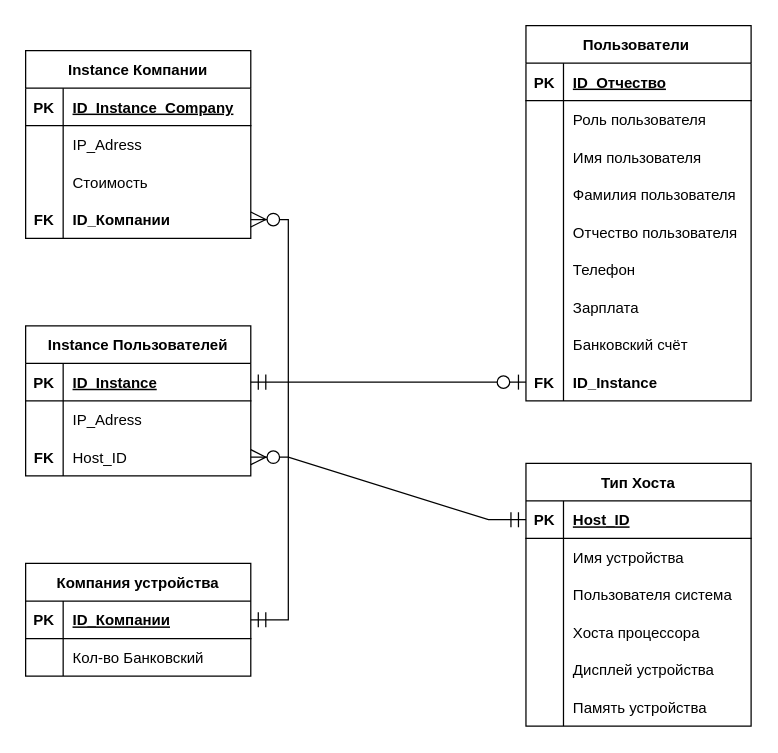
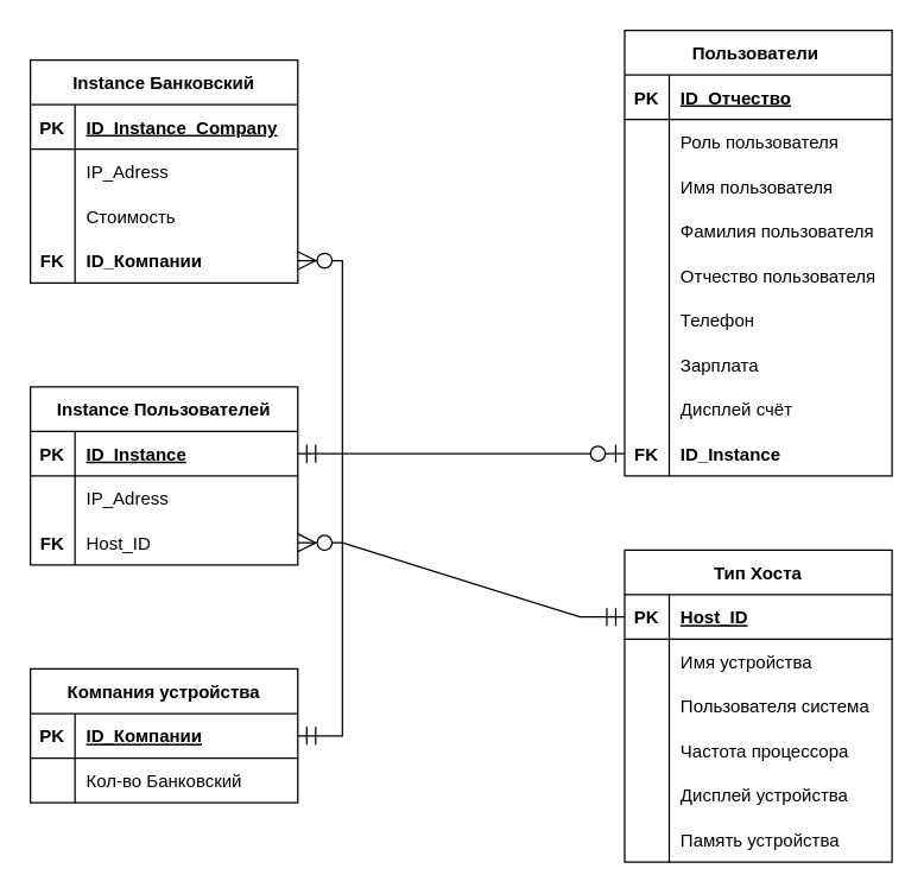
  <mxCell id="0" />
  <mxCell id="1" parent="0" />
  <mxCell id="2" value="Пользователи " style="shape=table;startSize=30;container=1;collapsible=1;childLayout=tableLayout;fixedRows=1;rowLines=0;fontStyle=1;align=center;resizeLast=1;" vertex="1" parent="1"><mxGeometry x="420" y="20" width="180" height="300" as="geometry" /></mxCell>
  <mxCell id="3" value="" style="shape=tableRow;horizontal=0;startSize=0;swimlaneHead=0;swimlaneBody=0;fillColor=none;collapsible=0;dropTarget=0;points=[[0,0.5],[1,0.5]];portConstraint=eastwest;top=0;left=0;right=0;bottom=1;" vertex="1" parent="2"><mxGeometry y="30" width="180" height="30" as="geometry" /></mxCell>
  <mxCell id="4" value="PK" style="shape=partialRectangle;connectable=0;fillColor=none;top=0;left=0;bottom=0;right=0;fontStyle=1;overflow=hidden;" vertex="1" parent="3"><mxGeometry width="30" height="30" as="geometry"><mxRectangle width="30" height="30" as="alternateBounds" /></mxGeometry></mxCell>
  <mxCell id="5" value="ID_Отчество" style="shape=partialRectangle;connectable=0;fillColor=none;top=0;left=0;bottom=0;right=0;align=left;spacingLeft=6;fontStyle=5;overflow=hidden;" vertex="1" parent="3"><mxGeometry x="30" width="150" height="30" as="geometry"><mxRectangle width="150" height="30" as="alternateBounds" /></mxGeometry></mxCell>
  <mxCell id="6" value="" style="shape=tableRow;horizontal=0;startSize=0;swimlaneHead=0;swimlaneBody=0;fillColor=none;collapsible=0;dropTarget=0;points=[[0,0.5],[1,0.5]];portConstraint=eastwest;top=0;left=0;right=0;bottom=0;" vertex="1" parent="2"><mxGeometry y="60" width="180" height="30" as="geometry" /></mxCell>
  <mxCell id="7" value="" style="shape=partialRectangle;connectable=0;fillColor=none;top=0;left=0;bottom=0;right=0;editable=1;overflow=hidden;" vertex="1" parent="6"><mxGeometry width="30" height="30" as="geometry"><mxRectangle width="30" height="30" as="alternateBounds" /></mxGeometry></mxCell>
  <mxCell id="8" value="Роль пользователя" style="shape=partialRectangle;connectable=0;fillColor=none;top=0;left=0;bottom=0;right=0;align=left;spacingLeft=6;overflow=hidden;" vertex="1" parent="6"><mxGeometry x="30" width="150" height="30" as="geometry"><mxRectangle width="150" height="30" as="alternateBounds" /></mxGeometry></mxCell>
  <mxCell id="9" value="" style="shape=tableRow;horizontal=0;startSize=0;swimlaneHead=0;swimlaneBody=0;fillColor=none;collapsible=0;dropTarget=0;points=[[0,0.5],[1,0.5]];portConstraint=eastwest;top=0;left=0;right=0;bottom=0;" vertex="1" parent="2"><mxGeometry y="90" width="180" height="30" as="geometry" /></mxCell>
  <mxCell id="10" value="" style="shape=partialRectangle;connectable=0;fillColor=none;top=0;left=0;bottom=0;right=0;editable=1;overflow=hidden;" vertex="1" parent="9"><mxGeometry width="30" height="30" as="geometry"><mxRectangle width="30" height="30" as="alternateBounds" /></mxGeometry></mxCell>
  <mxCell id="11" value="Имя пользователя" style="shape=partialRectangle;connectable=0;fillColor=none;top=0;left=0;bottom=0;right=0;align=left;spacingLeft=6;overflow=hidden;" vertex="1" parent="9"><mxGeometry x="30" width="150" height="30" as="geometry"><mxRectangle width="150" height="30" as="alternateBounds" /></mxGeometry></mxCell>
  <mxCell id="12" value="" style="shape=tableRow;horizontal=0;startSize=0;swimlaneHead=0;swimlaneBody=0;fillColor=none;collapsible=0;dropTarget=0;points=[[0,0.5],[1,0.5]];portConstraint=eastwest;top=0;left=0;right=0;bottom=0;" vertex="1" parent="2"><mxGeometry y="120" width="180" height="30" as="geometry" /></mxCell>
  <mxCell id="13" value="" style="shape=partialRectangle;connectable=0;fillColor=none;top=0;left=0;bottom=0;right=0;editable=1;overflow=hidden;" vertex="1" parent="12"><mxGeometry width="30" height="30" as="geometry"><mxRectangle width="30" height="30" as="alternateBounds" /></mxGeometry></mxCell>
  <mxCell id="14" value="Фамилия пользователя" style="shape=partialRectangle;connectable=0;fillColor=none;top=0;left=0;bottom=0;right=0;align=left;spacingLeft=6;overflow=hidden;" vertex="1" parent="12"><mxGeometry x="30" width="150" height="30" as="geometry"><mxRectangle width="150" height="30" as="alternateBounds" /></mxGeometry></mxCell>
  <mxCell id="15" value="" style="shape=tableRow;horizontal=0;startSize=0;swimlaneHead=0;swimlaneBody=0;fillColor=none;collapsible=0;dropTarget=0;points=[[0,0.5],[1,0.5]];portConstraint=eastwest;top=0;left=0;right=0;bottom=0;" vertex="1" parent="2"><mxGeometry y="150" width="180" height="30" as="geometry" /></mxCell>
  <mxCell id="16" value="" style="shape=partialRectangle;connectable=0;fillColor=none;top=0;left=0;bottom=0;right=0;editable=1;overflow=hidden;" vertex="1" parent="15"><mxGeometry width="30" height="30" as="geometry"><mxRectangle width="30" height="30" as="alternateBounds" /></mxGeometry></mxCell>
  <mxCell id="17" value="Отчество пользователя" style="shape=partialRectangle;connectable=0;fillColor=none;top=0;left=0;bottom=0;right=0;align=left;spacingLeft=6;overflow=hidden;" vertex="1" parent="15"><mxGeometry x="30" width="150" height="30" as="geometry"><mxRectangle width="150" height="30" as="alternateBounds" /></mxGeometry></mxCell>
  <mxCell id="18" value="" style="shape=tableRow;horizontal=0;startSize=0;swimlaneHead=0;swimlaneBody=0;fillColor=none;collapsible=0;dropTarget=0;points=[[0,0.5],[1,0.5]];portConstraint=eastwest;top=0;left=0;right=0;bottom=0;" vertex="1" parent="2"><mxGeometry y="180" width="180" height="30" as="geometry" /></mxCell>
  <mxCell id="19" value="" style="shape=partialRectangle;connectable=0;fillColor=none;top=0;left=0;bottom=0;right=0;editable=1;overflow=hidden;" vertex="1" parent="18"><mxGeometry width="30" height="30" as="geometry"><mxRectangle width="30" height="30" as="alternateBounds" /></mxGeometry></mxCell>
  <mxCell id="20" value="Телефон" style="shape=partialRectangle;connectable=0;fillColor=none;top=0;left=0;bottom=0;right=0;align=left;spacingLeft=6;overflow=hidden;" vertex="1" parent="18"><mxGeometry x="30" width="150" height="30" as="geometry"><mxRectangle width="150" height="30" as="alternateBounds" /></mxGeometry></mxCell>
  <mxCell id="21" value="" style="shape=tableRow;horizontal=0;startSize=0;swimlaneHead=0;swimlaneBody=0;fillColor=none;collapsible=0;dropTarget=0;points=[[0,0.5],[1,0.5]];portConstraint=eastwest;top=0;left=0;right=0;bottom=0;" vertex="1" parent="2"><mxGeometry y="210" width="180" height="30" as="geometry" /></mxCell>
  <mxCell id="22" value="" style="shape=partialRectangle;connectable=0;fillColor=none;top=0;left=0;bottom=0;right=0;editable=1;overflow=hidden;fontStyle=1" vertex="1" parent="21"><mxGeometry width="30" height="30" as="geometry"><mxRectangle width="30" height="30" as="alternateBounds" /></mxGeometry></mxCell>
  <mxCell id="23" value="Зарплата " style="shape=partialRectangle;connectable=0;fillColor=none;top=0;left=0;bottom=0;right=0;align=left;spacingLeft=6;overflow=hidden;fontStyle=0" vertex="1" parent="21"><mxGeometry x="30" width="150" height="30" as="geometry"><mxRectangle width="150" height="30" as="alternateBounds" /></mxGeometry></mxCell>
  <mxCell id="24" value="" style="shape=tableRow;horizontal=0;startSize=0;swimlaneHead=0;swimlaneBody=0;fillColor=none;collapsible=0;dropTarget=0;points=[[0,0.5],[1,0.5]];portConstraint=eastwest;top=0;left=0;right=0;bottom=0;" vertex="1" parent="2"><mxGeometry y="240" width="180" height="30" as="geometry" /></mxCell>
  <mxCell id="25" value="" style="shape=partialRectangle;connectable=0;fillColor=none;top=0;left=0;bottom=0;right=0;editable=1;overflow=hidden;fontStyle=1" vertex="1" parent="24"><mxGeometry width="30" height="30" as="geometry"><mxRectangle width="30" height="30" as="alternateBounds" /></mxGeometry></mxCell>
- <mxCell id="26" value="Банковский счёт" style="shape=partialRectangle;connectable=0;fillColor=none;top=0;left=0;bottom=0;right=0;align=left;spacingLeft=6;overflow=hidden;" vertex="1" parent="24"><mxGeometry x="30" width="150" height="30" as="geometry"><mxRectangle width="150" height="30" as="alternateBounds" /></mxGeometry></mxCell>
+ <mxCell id="26" value="Дисплей счёт" style="shape=partialRectangle;connectable=0;fillColor=none;top=0;left=0;bottom=0;right=0;align=left;spacingLeft=6;overflow=hidden;" vertex="1" parent="24"><mxGeometry x="30" width="150" height="30" as="geometry"><mxRectangle width="150" height="30" as="alternateBounds" /></mxGeometry></mxCell>
  <mxCell id="27" value="" style="shape=tableRow;horizontal=0;startSize=0;swimlaneHead=0;swimlaneBody=0;fillColor=none;collapsible=0;dropTarget=0;points=[[0,0.5],[1,0.5]];portConstraint=eastwest;top=0;left=0;right=0;bottom=0;" vertex="1" parent="2"><mxGeometry y="270" width="180" height="30" as="geometry" /></mxCell>
  <mxCell id="28" value="FK" style="shape=partialRectangle;connectable=0;fillColor=none;top=0;left=0;bottom=0;right=0;editable=1;overflow=hidden;fontStyle=1" vertex="1" parent="27"><mxGeometry width="30" height="30" as="geometry"><mxRectangle width="30" height="30" as="alternateBounds" /></mxGeometry></mxCell>
  <mxCell id="29" value="ID_Instance" style="shape=partialRectangle;connectable=0;fillColor=none;top=0;left=0;bottom=0;right=0;align=left;spacingLeft=6;overflow=hidden;fontStyle=1" vertex="1" parent="27"><mxGeometry x="30" width="150" height="30" as="geometry"><mxRectangle width="150" height="30" as="alternateBounds" /></mxGeometry></mxCell>
  <mxCell id="30" value="Instance Пользователей" style="shape=table;startSize=30;container=1;collapsible=1;childLayout=tableLayout;fixedRows=1;rowLines=0;fontStyle=1;align=center;resizeLast=1;" vertex="1" parent="1"><mxGeometry x="20" y="260" width="180" height="120" as="geometry"><mxRectangle x="440" y="160" width="180" height="30" as="alternateBounds" /></mxGeometry></mxCell>
  <mxCell id="31" value="" style="shape=tableRow;horizontal=0;startSize=0;swimlaneHead=0;swimlaneBody=0;fillColor=none;collapsible=0;dropTarget=0;points=[[0,0.5],[1,0.5]];portConstraint=eastwest;top=0;left=0;right=0;bottom=1;" vertex="1" parent="30"><mxGeometry y="30" width="180" height="30" as="geometry" /></mxCell>
  <mxCell id="32" value="PK" style="shape=partialRectangle;connectable=0;fillColor=none;top=0;left=0;bottom=0;right=0;fontStyle=1;overflow=hidden;" vertex="1" parent="31"><mxGeometry width="30" height="30" as="geometry"><mxRectangle width="30" height="30" as="alternateBounds" /></mxGeometry></mxCell>
  <mxCell id="33" value="ID_Instance" style="shape=partialRectangle;connectable=0;fillColor=none;top=0;left=0;bottom=0;right=0;align=left;spacingLeft=6;fontStyle=5;overflow=hidden;" vertex="1" parent="31"><mxGeometry x="30" width="150" height="30" as="geometry"><mxRectangle width="150" height="30" as="alternateBounds" /></mxGeometry></mxCell>
  <mxCell id="34" value="" style="shape=tableRow;horizontal=0;startSize=0;swimlaneHead=0;swimlaneBody=0;fillColor=none;collapsible=0;dropTarget=0;points=[[0,0.5],[1,0.5]];portConstraint=eastwest;top=0;left=0;right=0;bottom=0;" vertex="1" parent="30"><mxGeometry y="60" width="180" height="30" as="geometry" /></mxCell>
  <mxCell id="35" value="" style="shape=partialRectangle;connectable=0;fillColor=none;top=0;left=0;bottom=0;right=0;editable=1;overflow=hidden;" vertex="1" parent="34"><mxGeometry width="30" height="30" as="geometry"><mxRectangle width="30" height="30" as="alternateBounds" /></mxGeometry></mxCell>
  <mxCell id="36" value="IP_Adress" style="shape=partialRectangle;connectable=0;fillColor=none;top=0;left=0;bottom=0;right=0;align=left;spacingLeft=6;overflow=hidden;" vertex="1" parent="34"><mxGeometry x="30" width="150" height="30" as="geometry"><mxRectangle width="150" height="30" as="alternateBounds" /></mxGeometry></mxCell>
  <mxCell id="37" value="" style="shape=tableRow;horizontal=0;startSize=0;swimlaneHead=0;swimlaneBody=0;fillColor=none;collapsible=0;dropTarget=0;points=[[0,0.5],[1,0.5]];portConstraint=eastwest;top=0;left=0;right=0;bottom=0;" vertex="1" parent="30"><mxGeometry y="90" width="180" height="30" as="geometry" /></mxCell>
  <mxCell id="38" value="FK" style="shape=partialRectangle;connectable=0;fillColor=none;top=0;left=0;bottom=0;right=0;editable=1;overflow=hidden;fontStyle=1" vertex="1" parent="37"><mxGeometry width="30" height="30" as="geometry"><mxRectangle width="30" height="30" as="alternateBounds" /></mxGeometry></mxCell>
  <mxCell id="39" value="Host_ID" style="shape=partialRectangle;connectable=0;fillColor=none;top=0;left=0;bottom=0;right=0;align=left;spacingLeft=6;overflow=hidden;" vertex="1" parent="37"><mxGeometry x="30" width="150" height="30" as="geometry"><mxRectangle width="150" height="30" as="alternateBounds" /></mxGeometry></mxCell>
  <mxCell id="40" value="Тип Хоста" style="shape=table;startSize=30;container=1;collapsible=1;childLayout=tableLayout;fixedRows=1;rowLines=0;fontStyle=1;align=center;resizeLast=1;" vertex="1" parent="1"><mxGeometry x="420" y="370" width="180" height="210" as="geometry" /></mxCell>
  <mxCell id="41" value="" style="shape=tableRow;horizontal=0;startSize=0;swimlaneHead=0;swimlaneBody=0;fillColor=none;collapsible=0;dropTarget=0;points=[[0,0.5],[1,0.5]];portConstraint=eastwest;top=0;left=0;right=0;bottom=1;" vertex="1" parent="40"><mxGeometry y="30" width="180" height="30" as="geometry" /></mxCell>
  <mxCell id="42" value="PK" style="shape=partialRectangle;connectable=0;fillColor=none;top=0;left=0;bottom=0;right=0;fontStyle=1;overflow=hidden;" vertex="1" parent="41"><mxGeometry width="30" height="30" as="geometry"><mxRectangle width="30" height="30" as="alternateBounds" /></mxGeometry></mxCell>
  <mxCell id="43" value="Host_ID" style="shape=partialRectangle;connectable=0;fillColor=none;top=0;left=0;bottom=0;right=0;align=left;spacingLeft=6;fontStyle=5;overflow=hidden;" vertex="1" parent="41"><mxGeometry x="30" width="150" height="30" as="geometry"><mxRectangle width="150" height="30" as="alternateBounds" /></mxGeometry></mxCell>
  <mxCell id="44" value="" style="shape=tableRow;horizontal=0;startSize=0;swimlaneHead=0;swimlaneBody=0;fillColor=none;collapsible=0;dropTarget=0;points=[[0,0.5],[1,0.5]];portConstraint=eastwest;top=0;left=0;right=0;bottom=0;" vertex="1" parent="40"><mxGeometry y="60" width="180" height="30" as="geometry" /></mxCell>
  <mxCell id="45" value="" style="shape=partialRectangle;connectable=0;fillColor=none;top=0;left=0;bottom=0;right=0;editable=1;overflow=hidden;" vertex="1" parent="44"><mxGeometry width="30" height="30" as="geometry"><mxRectangle width="30" height="30" as="alternateBounds" /></mxGeometry></mxCell>
  <mxCell id="46" value="Имя устройства " style="shape=partialRectangle;connectable=0;fillColor=none;top=0;left=0;bottom=0;right=0;align=left;spacingLeft=6;overflow=hidden;sketch=0;" vertex="1" parent="44"><mxGeometry x="30" width="150" height="30" as="geometry"><mxRectangle width="150" height="30" as="alternateBounds" /></mxGeometry></mxCell>
  <mxCell id="47" value="" style="shape=tableRow;horizontal=0;startSize=0;swimlaneHead=0;swimlaneBody=0;fillColor=none;collapsible=0;dropTarget=0;points=[[0,0.5],[1,0.5]];portConstraint=eastwest;top=0;left=0;right=0;bottom=0;" vertex="1" parent="40"><mxGeometry y="90" width="180" height="30" as="geometry" /></mxCell>
  <mxCell id="48" value="" style="shape=partialRectangle;connectable=0;fillColor=none;top=0;left=0;bottom=0;right=0;editable=1;overflow=hidden;" vertex="1" parent="47"><mxGeometry width="30" height="30" as="geometry"><mxRectangle width="30" height="30" as="alternateBounds" /></mxGeometry></mxCell>
  <mxCell id="49" value="Пользователя система" style="shape=partialRectangle;connectable=0;fillColor=none;top=0;left=0;bottom=0;right=0;align=left;spacingLeft=6;overflow=hidden;" vertex="1" parent="47"><mxGeometry x="30" width="150" height="30" as="geometry"><mxRectangle width="150" height="30" as="alternateBounds" /></mxGeometry></mxCell>
  <mxCell id="50" value="" style="shape=tableRow;horizontal=0;startSize=0;swimlaneHead=0;swimlaneBody=0;fillColor=none;collapsible=0;dropTarget=0;points=[[0,0.5],[1,0.5]];portConstraint=eastwest;top=0;left=0;right=0;bottom=0;" vertex="1" parent="40"><mxGeometry y="120" width="180" height="30" as="geometry" /></mxCell>
  <mxCell id="51" value="" style="shape=partialRectangle;connectable=0;fillColor=none;top=0;left=0;bottom=0;right=0;editable=1;overflow=hidden;" vertex="1" parent="50"><mxGeometry width="30" height="30" as="geometry"><mxRectangle width="30" height="30" as="alternateBounds" /></mxGeometry></mxCell>
- <mxCell id="52" value="Хоста процессора" style="shape=partialRectangle;connectable=0;fillColor=none;top=0;left=0;bottom=0;right=0;align=left;spacingLeft=6;overflow=hidden;" vertex="1" parent="50"><mxGeometry x="30" width="150" height="30" as="geometry"><mxRectangle width="150" height="30" as="alternateBounds" /></mxGeometry></mxCell>
+ <mxCell id="52" value="Частота процессора" style="shape=partialRectangle;connectable=0;fillColor=none;top=0;left=0;bottom=0;right=0;align=left;spacingLeft=6;overflow=hidden;" vertex="1" parent="50"><mxGeometry x="30" width="150" height="30" as="geometry"><mxRectangle width="150" height="30" as="alternateBounds" /></mxGeometry></mxCell>
  <mxCell id="53" value="" style="shape=tableRow;horizontal=0;startSize=0;swimlaneHead=0;swimlaneBody=0;fillColor=none;collapsible=0;dropTarget=0;points=[[0,0.5],[1,0.5]];portConstraint=eastwest;top=0;left=0;right=0;bottom=0;" vertex="1" parent="40"><mxGeometry y="150" width="180" height="30" as="geometry" /></mxCell>
  <mxCell id="54" value="" style="shape=partialRectangle;connectable=0;fillColor=none;top=0;left=0;bottom=0;right=0;editable=1;overflow=hidden;" vertex="1" parent="53"><mxGeometry width="30" height="30" as="geometry"><mxRectangle width="30" height="30" as="alternateBounds" /></mxGeometry></mxCell>
  <mxCell id="55" value="Дисплей устройства" style="shape=partialRectangle;connectable=0;fillColor=none;top=0;left=0;bottom=0;right=0;align=left;spacingLeft=6;overflow=hidden;" vertex="1" parent="53"><mxGeometry x="30" width="150" height="30" as="geometry"><mxRectangle width="150" height="30" as="alternateBounds" /></mxGeometry></mxCell>
  <mxCell id="56" value="" style="shape=tableRow;horizontal=0;startSize=0;swimlaneHead=0;swimlaneBody=0;fillColor=none;collapsible=0;dropTarget=0;points=[[0,0.5],[1,0.5]];portConstraint=eastwest;top=0;left=0;right=0;bottom=0;" vertex="1" parent="40"><mxGeometry y="180" width="180" height="30" as="geometry" /></mxCell>
  <mxCell id="57" value="" style="shape=partialRectangle;connectable=0;fillColor=none;top=0;left=0;bottom=0;right=0;editable=1;overflow=hidden;" vertex="1" parent="56"><mxGeometry width="30" height="30" as="geometry"><mxRectangle width="30" height="30" as="alternateBounds" /></mxGeometry></mxCell>
  <mxCell id="58" value="Память устройства" style="shape=partialRectangle;connectable=0;fillColor=none;top=0;left=0;bottom=0;right=0;align=left;spacingLeft=6;overflow=hidden;" vertex="1" parent="56"><mxGeometry x="30" width="150" height="30" as="geometry"><mxRectangle width="150" height="30" as="alternateBounds" /></mxGeometry></mxCell>
- <mxCell id="59" value="Instance Компании" style="shape=table;startSize=30;container=1;collapsible=1;childLayout=tableLayout;fixedRows=1;rowLines=0;fontStyle=1;align=center;resizeLast=1;" vertex="1" parent="1"><mxGeometry x="20" y="40" width="180" height="150" as="geometry"><mxRectangle x="440" y="160" width="180" height="30" as="alternateBounds" /></mxGeometry></mxCell>
+ <mxCell id="59" value="Instance Банковский" style="shape=table;startSize=30;container=1;collapsible=1;childLayout=tableLayout;fixedRows=1;rowLines=0;fontStyle=1;align=center;resizeLast=1;" vertex="1" parent="1"><mxGeometry x="20" y="40" width="180" height="150" as="geometry"><mxRectangle x="440" y="160" width="180" height="30" as="alternateBounds" /></mxGeometry></mxCell>
  <mxCell id="60" value="" style="shape=tableRow;horizontal=0;startSize=0;swimlaneHead=0;swimlaneBody=0;fillColor=none;collapsible=0;dropTarget=0;points=[[0,0.5],[1,0.5]];portConstraint=eastwest;top=0;left=0;right=0;bottom=1;" vertex="1" parent="59"><mxGeometry y="30" width="180" height="30" as="geometry" /></mxCell>
  <mxCell id="61" value="PK" style="shape=partialRectangle;connectable=0;fillColor=none;top=0;left=0;bottom=0;right=0;fontStyle=1;overflow=hidden;" vertex="1" parent="60"><mxGeometry width="30" height="30" as="geometry"><mxRectangle width="30" height="30" as="alternateBounds" /></mxGeometry></mxCell>
  <mxCell id="62" value="ID_Instance_Company" style="shape=partialRectangle;connectable=0;fillColor=none;top=0;left=0;bottom=0;right=0;align=left;spacingLeft=6;fontStyle=5;overflow=hidden;" vertex="1" parent="60"><mxGeometry x="30" width="150" height="30" as="geometry"><mxRectangle width="150" height="30" as="alternateBounds" /></mxGeometry></mxCell>
  <mxCell id="63" value="" style="shape=tableRow;horizontal=0;startSize=0;swimlaneHead=0;swimlaneBody=0;fillColor=none;collapsible=0;dropTarget=0;points=[[0,0.5],[1,0.5]];portConstraint=eastwest;top=0;left=0;right=0;bottom=0;" vertex="1" parent="59"><mxGeometry y="60" width="180" height="30" as="geometry" /></mxCell>
  <mxCell id="64" value="" style="shape=partialRectangle;connectable=0;fillColor=none;top=0;left=0;bottom=0;right=0;editable=1;overflow=hidden;" vertex="1" parent="63"><mxGeometry width="30" height="30" as="geometry"><mxRectangle width="30" height="30" as="alternateBounds" /></mxGeometry></mxCell>
  <mxCell id="65" value="IP_Adress" style="shape=partialRectangle;connectable=0;fillColor=none;top=0;left=0;bottom=0;right=0;align=left;spacingLeft=6;overflow=hidden;" vertex="1" parent="63"><mxGeometry x="30" width="150" height="30" as="geometry"><mxRectangle width="150" height="30" as="alternateBounds" /></mxGeometry></mxCell>
  <mxCell id="66" value="" style="shape=tableRow;horizontal=0;startSize=0;swimlaneHead=0;swimlaneBody=0;fillColor=none;collapsible=0;dropTarget=0;points=[[0,0.5],[1,0.5]];portConstraint=eastwest;top=0;left=0;right=0;bottom=0;" vertex="1" parent="59"><mxGeometry y="90" width="180" height="30" as="geometry" /></mxCell>
  <mxCell id="67" value="" style="shape=partialRectangle;connectable=0;fillColor=none;top=0;left=0;bottom=0;right=0;editable=1;overflow=hidden;fontStyle=1" vertex="1" parent="66"><mxGeometry width="30" height="30" as="geometry"><mxRectangle width="30" height="30" as="alternateBounds" /></mxGeometry></mxCell>
  <mxCell id="68" value="Стоимость" style="shape=partialRectangle;connectable=0;fillColor=none;top=0;left=0;bottom=0;right=0;align=left;spacingLeft=6;overflow=hidden;fontStyle=0" vertex="1" parent="66"><mxGeometry x="30" width="150" height="30" as="geometry"><mxRectangle width="150" height="30" as="alternateBounds" /></mxGeometry></mxCell>
  <mxCell id="69" value="" style="shape=tableRow;horizontal=0;startSize=0;swimlaneHead=0;swimlaneBody=0;fillColor=none;collapsible=0;dropTarget=0;points=[[0,0.5],[1,0.5]];portConstraint=eastwest;top=0;left=0;right=0;bottom=0;fontStyle=1" vertex="1" parent="59"><mxGeometry y="120" width="180" height="30" as="geometry" /></mxCell>
  <mxCell id="70" value="FK" style="shape=partialRectangle;connectable=0;fillColor=none;top=0;left=0;bottom=0;right=0;editable=1;overflow=hidden;fontStyle=1" vertex="1" parent="69"><mxGeometry width="30" height="30" as="geometry"><mxRectangle width="30" height="30" as="alternateBounds" /></mxGeometry></mxCell>
  <mxCell id="71" value="ID_Компании" style="shape=partialRectangle;connectable=0;fillColor=none;top=0;left=0;bottom=0;right=0;align=left;spacingLeft=6;overflow=hidden;fontStyle=1" vertex="1" parent="69"><mxGeometry x="30" width="150" height="30" as="geometry"><mxRectangle width="150" height="30" as="alternateBounds" /></mxGeometry></mxCell>
  <mxCell id="72" value="Компания устройства" style="shape=table;startSize=30;container=1;collapsible=1;childLayout=tableLayout;fixedRows=1;rowLines=0;fontStyle=1;align=center;resizeLast=1;" vertex="1" parent="1"><mxGeometry x="20" y="450" width="180" height="90" as="geometry"><mxRectangle x="440" y="160" width="180" height="30" as="alternateBounds" /></mxGeometry></mxCell>
  <mxCell id="73" value="" style="shape=tableRow;horizontal=0;startSize=0;swimlaneHead=0;swimlaneBody=0;fillColor=none;collapsible=0;dropTarget=0;points=[[0,0.5],[1,0.5]];portConstraint=eastwest;top=0;left=0;right=0;bottom=1;" vertex="1" parent="72"><mxGeometry y="30" width="180" height="30" as="geometry" /></mxCell>
  <mxCell id="74" value="PK" style="shape=partialRectangle;connectable=0;fillColor=none;top=0;left=0;bottom=0;right=0;fontStyle=1;overflow=hidden;" vertex="1" parent="73"><mxGeometry width="30" height="30" as="geometry"><mxRectangle width="30" height="30" as="alternateBounds" /></mxGeometry></mxCell>
  <mxCell id="75" value="ID_Компании" style="shape=partialRectangle;connectable=0;fillColor=none;top=0;left=0;bottom=0;right=0;align=left;spacingLeft=6;fontStyle=5;overflow=hidden;" vertex="1" parent="73"><mxGeometry x="30" width="150" height="30" as="geometry"><mxRectangle width="150" height="30" as="alternateBounds" /></mxGeometry></mxCell>
  <mxCell id="76" value="" style="shape=tableRow;horizontal=0;startSize=0;swimlaneHead=0;swimlaneBody=0;fillColor=none;collapsible=0;dropTarget=0;points=[[0,0.5],[1,0.5]];portConstraint=eastwest;top=0;left=0;right=0;bottom=0;" vertex="1" parent="72"><mxGeometry y="60" width="180" height="30" as="geometry" /></mxCell>
  <mxCell id="77" value="" style="shape=partialRectangle;connectable=0;fillColor=none;top=0;left=0;bottom=0;right=0;editable=1;overflow=hidden;fontStyle=1" vertex="1" parent="76"><mxGeometry width="30" height="30" as="geometry"><mxRectangle width="30" height="30" as="alternateBounds" /></mxGeometry></mxCell>
  <mxCell id="78" value="Кол-во Банковский" style="shape=partialRectangle;connectable=0;fillColor=none;top=0;left=0;bottom=0;right=0;align=left;spacingLeft=6;overflow=hidden;" vertex="1" parent="76"><mxGeometry x="30" width="150" height="30" as="geometry"><mxRectangle width="150" height="30" as="alternateBounds" /></mxGeometry></mxCell>
  <mxCell id="79" value="" style="edgeStyle=entityRelationEdgeStyle;fontSize=12;html=1;endArrow=ERzeroToOne;startArrow=ERmandOne;rounded=0;startSize=10;endSize=10;exitX=1;exitY=0.5;exitDx=0;exitDy=0;entryX=0;entryY=0.5;entryDx=0;entryDy=0;" edge="1" parent="1" source="31" target="27"><mxGeometry width="100" height="100" relative="1" as="geometry"><mxPoint x="240" y="340" as="sourcePoint" /><mxPoint x="340" y="240" as="targetPoint" /></mxGeometry></mxCell>
  <mxCell id="80" value="" style="edgeStyle=entityRelationEdgeStyle;fontSize=12;html=1;endArrow=ERzeroToMany;startArrow=ERmandOne;rounded=0;startSize=10;endSize=10;exitX=1;exitY=0.5;exitDx=0;exitDy=0;entryX=1;entryY=0.5;entryDx=0;entryDy=0;" edge="1" parent="1" source="72" target="69"><mxGeometry width="100" height="100" relative="1" as="geometry"><mxPoint x="260" y="340" as="sourcePoint" /><mxPoint x="360" y="240" as="targetPoint" /></mxGeometry></mxCell>
  <mxCell id="81" value="" style="edgeStyle=entityRelationEdgeStyle;fontSize=12;html=1;endArrow=ERzeroToMany;startArrow=ERmandOne;rounded=0;startSize=10;endSize=10;entryX=1;entryY=0.5;entryDx=0;entryDy=0;exitX=0;exitY=0.5;exitDx=0;exitDy=0;" edge="1" parent="1" source="41" target="37"><mxGeometry width="100" height="100" relative="1" as="geometry"><mxPoint x="330" y="360" as="sourcePoint" /><mxPoint x="430" y="260" as="targetPoint" /></mxGeometry></mxCell>
